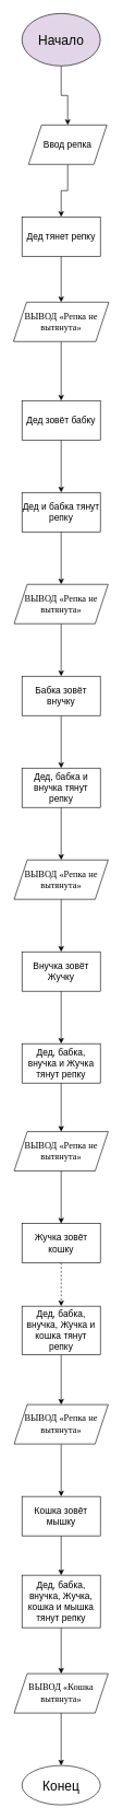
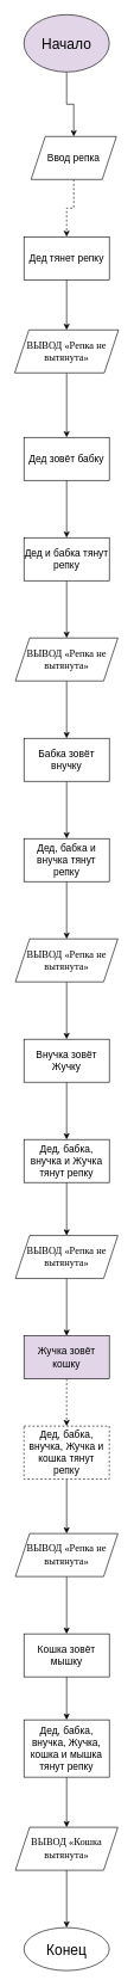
  <mxCell id="0" />
  <mxCell id="1" parent="0" />
  <mxCell id="2" value="" style="edgeStyle=orthogonalEdgeStyle;rounded=0;orthogonalLoop=1;jettySize=auto;html=1;" edge="1" parent="1" source="3" target="5"><mxGeometry relative="1" as="geometry" /></mxCell>
  <mxCell id="3" value="&lt;font style=&quot;font-size: 20px&quot;&gt;Начало&lt;/font&gt;" style="ellipse;whiteSpace=wrap;html=1;fillColor=#e1d5e7;" vertex="1" parent="1"><mxGeometry x="33" y="20" width="120" height="80" as="geometry" /></mxCell>
- <mxCell id="4" value="" style="edgeStyle=orthogonalEdgeStyle;rounded=0;orthogonalLoop=1;jettySize=auto;html=1;" edge="1" parent="1" source="5" target="7"><mxGeometry relative="1" as="geometry" /></mxCell>
+ <mxCell id="4" value="" style="edgeStyle=orthogonalEdgeStyle;rounded=0;orthogonalLoop=1;jettySize=auto;html=1;dashed=1;" edge="1" parent="1" source="5" target="7"><mxGeometry relative="1" as="geometry" /></mxCell>
  <mxCell id="5" value="&lt;font style=&quot;font-size: 14px&quot;&gt;Ввод репка&lt;/font&gt;" style="shape=parallelogram;perimeter=parallelogramPerimeter;whiteSpace=wrap;html=1;fixedSize=1;" vertex="1" parent="1"><mxGeometry x="43" y="190" width="120" height="60" as="geometry" /></mxCell>
  <mxCell id="6" value="" style="edgeStyle=orthogonalEdgeStyle;rounded=0;orthogonalLoop=1;jettySize=auto;html=1;" edge="1" parent="1" source="7" target="9"><mxGeometry relative="1" as="geometry" /></mxCell>
  <mxCell id="7" value="&lt;font style=&quot;font-size: 14px&quot;&gt;Дед тянет репку&lt;/font&gt;" style="whiteSpace=wrap;html=1;" vertex="1" parent="1"><mxGeometry x="33" y="330" width="120" height="60" as="geometry" /></mxCell>
  <mxCell id="8" value="" style="edgeStyle=orthogonalEdgeStyle;rounded=0;orthogonalLoop=1;jettySize=auto;html=1;" edge="1" parent="1" source="9" target="11"><mxGeometry relative="1" as="geometry" /></mxCell>
  <mxCell id="9" value="&lt;p class=&quot;MsoNormal&quot;&gt;&lt;span style=&quot;font-family: &amp;#34;calibri&amp;#34;&quot;&gt;&lt;font style=&quot;font-size: 14px&quot;&gt;ВЫВОД «Репка не вытянута»&lt;/font&gt;&lt;/span&gt;&lt;/p&gt;" style="shape=parallelogram;perimeter=parallelogramPerimeter;whiteSpace=wrap;html=1;fixedSize=1;" vertex="1" parent="1"><mxGeometry x="20" y="460" width="146" height="60" as="geometry" /></mxCell>
  <mxCell id="10" value="" style="edgeStyle=orthogonalEdgeStyle;rounded=0;orthogonalLoop=1;jettySize=auto;html=1;" edge="1" parent="1" source="11" target="13"><mxGeometry relative="1" as="geometry" /></mxCell>
  <mxCell id="11" value="&lt;font style=&quot;font-size: 14px&quot;&gt;Дед зовёт бабку&lt;/font&gt;" style="whiteSpace=wrap;html=1;" vertex="1" parent="1"><mxGeometry x="33" y="610" width="120" height="60" as="geometry" /></mxCell>
  <mxCell id="12" value="" style="edgeStyle=orthogonalEdgeStyle;rounded=0;orthogonalLoop=1;jettySize=auto;html=1;" edge="1" parent="1" source="13" target="15"><mxGeometry relative="1" as="geometry" /></mxCell>
  <mxCell id="13" value="&lt;span style=&quot;font-size: 14px&quot;&gt;Дед и бабка тянут репку&lt;/span&gt;" style="whiteSpace=wrap;html=1;" vertex="1" parent="1"><mxGeometry x="33" y="750" width="120" height="60" as="geometry" /></mxCell>
  <mxCell id="14" value="" style="edgeStyle=orthogonalEdgeStyle;rounded=0;orthogonalLoop=1;jettySize=auto;html=1;" edge="1" parent="1" source="15" target="17"><mxGeometry relative="1" as="geometry" /></mxCell>
  <mxCell id="15" value="&lt;span style=&quot;font-family: &amp;#34;calibri&amp;#34; ; font-size: 14px&quot;&gt;ВЫВОД «Репка не вытянута»&lt;/span&gt;" style="shape=parallelogram;perimeter=parallelogramPerimeter;whiteSpace=wrap;html=1;fixedSize=1;" vertex="1" parent="1"><mxGeometry x="21" y="890" width="144" height="60" as="geometry" /></mxCell>
  <mxCell id="16" value="" style="edgeStyle=orthogonalEdgeStyle;rounded=0;orthogonalLoop=1;jettySize=auto;html=1;" edge="1" parent="1" source="17" target="19"><mxGeometry relative="1" as="geometry" /></mxCell>
  <mxCell id="17" value="&lt;font style=&quot;font-size: 14px&quot;&gt;Бабка зовёт внучку&lt;/font&gt;" style="whiteSpace=wrap;html=1;" vertex="1" parent="1"><mxGeometry x="33" y="1030" width="120" height="60" as="geometry" /></mxCell>
  <mxCell id="18" value="" style="edgeStyle=orthogonalEdgeStyle;rounded=0;orthogonalLoop=1;jettySize=auto;html=1;" edge="1" parent="1" source="19" target="21"><mxGeometry relative="1" as="geometry" /></mxCell>
  <mxCell id="19" value="&lt;span style=&quot;font-size: 14px&quot;&gt;Дед, бабка и внучка тянут репку&lt;/span&gt;" style="whiteSpace=wrap;html=1;" vertex="1" parent="1"><mxGeometry x="33" y="1170" width="120" height="60" as="geometry" /></mxCell>
  <mxCell id="20" value="" style="edgeStyle=orthogonalEdgeStyle;rounded=0;orthogonalLoop=1;jettySize=auto;html=1;" edge="1" parent="1" source="21" target="23"><mxGeometry relative="1" as="geometry" /></mxCell>
  <mxCell id="21" value="&lt;span style=&quot;font-family: &amp;#34;calibri&amp;#34; ; font-size: 14px&quot;&gt;ВЫВОД «Репка не вытянута»&lt;/span&gt;" style="shape=parallelogram;perimeter=parallelogramPerimeter;whiteSpace=wrap;html=1;fixedSize=1;" vertex="1" parent="1"><mxGeometry x="21" y="1310" width="144" height="60" as="geometry" /></mxCell>
  <mxCell id="22" value="" style="edgeStyle=orthogonalEdgeStyle;rounded=0;orthogonalLoop=1;jettySize=auto;html=1;" edge="1" parent="1" source="23" target="25"><mxGeometry relative="1" as="geometry" /></mxCell>
  <mxCell id="23" value="&lt;font style=&quot;font-size: 14px&quot;&gt;Внучка зовёт Жучку&lt;/font&gt;" style="whiteSpace=wrap;html=1;" vertex="1" parent="1"><mxGeometry x="33" y="1450" width="120" height="60" as="geometry" /></mxCell>
  <mxCell id="24" value="" style="edgeStyle=orthogonalEdgeStyle;rounded=0;orthogonalLoop=1;jettySize=auto;html=1;" edge="1" parent="1" source="25" target="27"><mxGeometry relative="1" as="geometry" /></mxCell>
  <mxCell id="25" value="&lt;span style=&quot;font-size: 14px&quot;&gt;Дед, бабка, внучка и Жучка тянут репку&lt;/span&gt;" style="whiteSpace=wrap;html=1;" vertex="1" parent="1"><mxGeometry x="33" y="1590" width="120" height="60" as="geometry" /></mxCell>
  <mxCell id="26" value="" style="edgeStyle=orthogonalEdgeStyle;rounded=0;orthogonalLoop=1;jettySize=auto;html=1;" edge="1" parent="1" source="27" target="29"><mxGeometry relative="1" as="geometry" /></mxCell>
  <mxCell id="27" value="&lt;span style=&quot;font-family: &amp;#34;calibri&amp;#34; ; font-size: 14px&quot;&gt;ВЫВОД «Репка не вытянута»&lt;/span&gt;" style="shape=parallelogram;perimeter=parallelogramPerimeter;whiteSpace=wrap;html=1;fixedSize=1;" vertex="1" parent="1"><mxGeometry x="21" y="1724" width="144" height="60" as="geometry" /></mxCell>
  <mxCell id="28" value="" style="edgeStyle=orthogonalEdgeStyle;rounded=0;orthogonalLoop=1;jettySize=auto;html=1;dashed=1;" edge="1" parent="1" source="29" target="31"><mxGeometry relative="1" as="geometry" /></mxCell>
- <mxCell id="29" value="&lt;font style=&quot;font-size: 14px&quot;&gt;Жучка зовёт кошку&lt;/font&gt;" style="whiteSpace=wrap;html=1;" vertex="1" parent="1"><mxGeometry x="33" y="1864" width="120" height="60" as="geometry" /></mxCell>
+ <mxCell id="29" value="&lt;font style=&quot;font-size: 14px&quot;&gt;Жучка зовёт кошку&lt;/font&gt;" style="whiteSpace=wrap;html=1;fillColor=#e1d5e7;" vertex="1" parent="1"><mxGeometry x="33" y="1864" width="120" height="60" as="geometry" /></mxCell>
  <mxCell id="30" value="" style="edgeStyle=orthogonalEdgeStyle;rounded=0;orthogonalLoop=1;jettySize=auto;html=1;" edge="1" parent="1" source="31" target="33"><mxGeometry relative="1" as="geometry" /></mxCell>
- <mxCell id="31" value="&lt;font style=&quot;font-size: 14px&quot;&gt;Дед, бабка, внучка, Жучка и кошка тянут репку&lt;/font&gt;" style="whiteSpace=wrap;html=1;" vertex="1" parent="1"><mxGeometry x="33" y="1990" width="120" height="74" as="geometry" /></mxCell>
+ <mxCell id="31" value="&lt;font style=&quot;font-size: 14px&quot;&gt;Дед, бабка, внучка, Жучка и кошка тянут репку&lt;/font&gt;" style="whiteSpace=wrap;html=1;dashed=1;" vertex="1" parent="1"><mxGeometry x="33" y="1990" width="120" height="74" as="geometry" /></mxCell>
  <mxCell id="32" value="" style="edgeStyle=orthogonalEdgeStyle;rounded=0;orthogonalLoop=1;jettySize=auto;html=1;" edge="1" parent="1" source="33" target="35"><mxGeometry relative="1" as="geometry" /></mxCell>
  <mxCell id="33" value="&lt;span style=&quot;font-family: &amp;#34;calibri&amp;#34; ; font-size: 14px&quot;&gt;ВЫВОД «Репка не вытянута»&lt;/span&gt;" style="shape=parallelogram;perimeter=parallelogramPerimeter;whiteSpace=wrap;html=1;fixedSize=1;" vertex="1" parent="1"><mxGeometry x="21" y="2140" width="144" height="60" as="geometry" /></mxCell>
  <mxCell id="34" value="" style="edgeStyle=orthogonalEdgeStyle;rounded=0;orthogonalLoop=1;jettySize=auto;html=1;" edge="1" parent="1" source="35" target="37"><mxGeometry relative="1" as="geometry" /></mxCell>
  <mxCell id="35" value="&lt;font style=&quot;font-size: 14px&quot;&gt;Кошка зовёт мышку&lt;/font&gt;" style="whiteSpace=wrap;html=1;" vertex="1" parent="1"><mxGeometry x="33" y="2280" width="120" height="60" as="geometry" /></mxCell>
  <mxCell id="36" value="" style="edgeStyle=orthogonalEdgeStyle;rounded=0;orthogonalLoop=1;jettySize=auto;html=1;" edge="1" parent="1" source="37" target="39"><mxGeometry relative="1" as="geometry" /></mxCell>
  <mxCell id="37" value="&lt;font style=&quot;font-size: 14px&quot;&gt;Дед, бабка, внучка, Жучка, кошка и мышка тянут репку&lt;/font&gt;" style="whiteSpace=wrap;html=1;" vertex="1" parent="1"><mxGeometry x="33" y="2400" width="120" height="80" as="geometry" /></mxCell>
  <mxCell id="38" value="" style="edgeStyle=orthogonalEdgeStyle;rounded=0;orthogonalLoop=1;jettySize=auto;html=1;" edge="1" parent="1" source="39" target="40"><mxGeometry relative="1" as="geometry" /></mxCell>
  <mxCell id="39" value="&lt;span style=&quot;font-family: &amp;#34;calibri&amp;#34; ; font-size: 14px&quot;&gt;ВЫВОД «Кошка вытянута»&lt;/span&gt;" style="shape=parallelogram;perimeter=parallelogramPerimeter;whiteSpace=wrap;html=1;fixedSize=1;" vertex="1" parent="1"><mxGeometry x="21" y="2550" width="144" height="60" as="geometry" /></mxCell>
  <mxCell id="40" value="&lt;font style=&quot;font-size: 20px&quot;&gt;Конец&lt;/font&gt;" style="ellipse;whiteSpace=wrap;html=1;" vertex="1" parent="1"><mxGeometry x="33" y="2690" width="120" height="60" as="geometry" /></mxCell>
